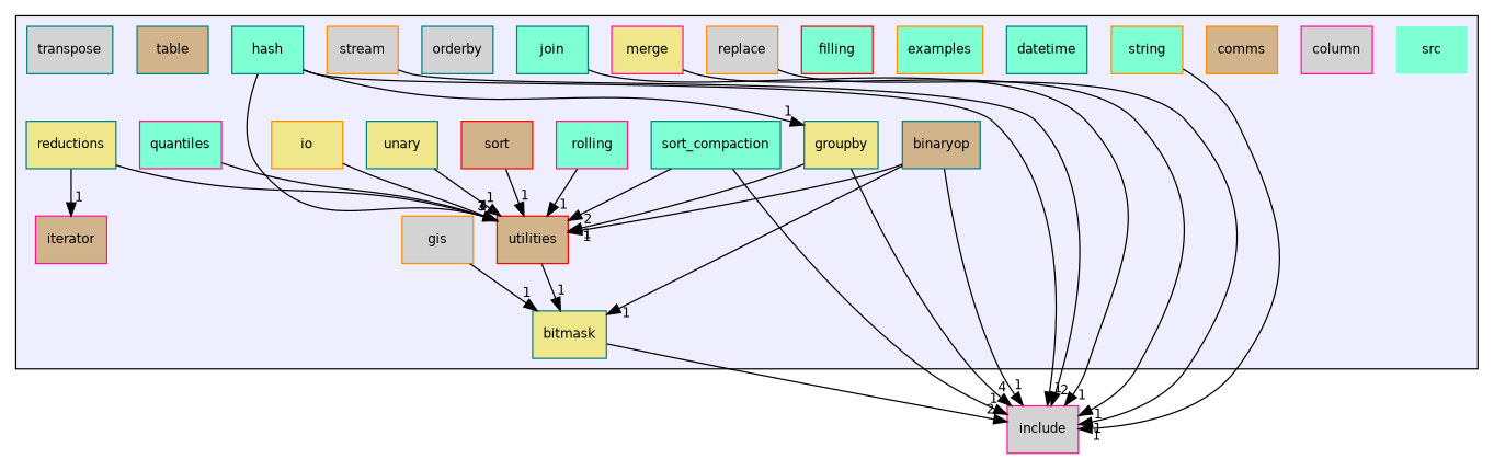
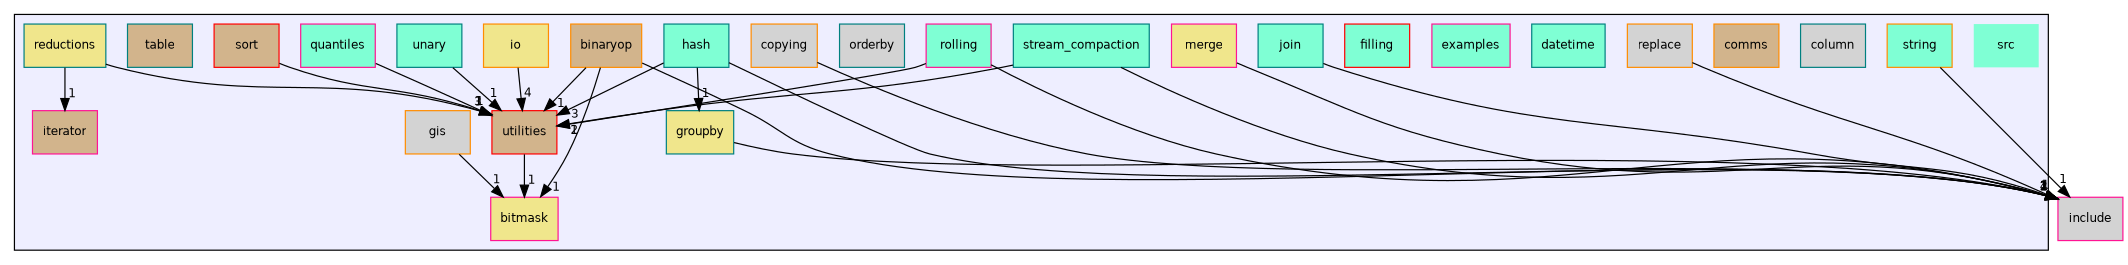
  digraph {
    compound=true
    node [color=teal fillcolor=aquamarine fontname=Helvetica fontsize=10 shape=box style=filled]
    edge [headlabel=1 labeldistance=1.5 labelfontname=Helvetica labelfontsize=10]
    n1 [color=deeppink label=src shape=plaintext]
-   n2 [fillcolor=tan label=binaryop]
-   n3 [fillcolor=khaki label=bitmask]
-   n4 [color=deeppink fillcolor=lightgrey label=column]
+   n2 [color=darkorange fillcolor=tan label=binaryop]
+   n3 [color=deeppink fillcolor=khaki label=bitmask]
+   n4 [fillcolor=lightgrey label=column]
    n5 [color=darkorange fillcolor=tan label=comms]
-   n6 [color=darkorange fillcolor=lightgrey label=stream]
+   n6 [color=darkorange fillcolor=lightgrey label=copying]
    n7 [label=datetime]
-   n8 [color=darkorange label=examples]
+   n8 [color=deeppink label=examples]
    n9 [color=red label=filling]
    n10 [color=darkorange fillcolor=lightgrey label=gis]
    n11 [fillcolor=khaki label=groupby]
    n12 [label=hash]
    n13 [color=darkorange fillcolor=khaki label=io]
    n14 [color=deeppink fillcolor=tan label=iterator]
    n15 [label=join]
    n16 [color=deeppink fillcolor=khaki label=merge]
    n17 [fillcolor=lightgrey label=orderby]
    n18 [color=deeppink label=quantiles]
    n19 [fillcolor=khaki label=reductions]
    n20 [color=darkorange fillcolor=lightgrey label=replace]
    n21 [color=deeppink label=rolling]
    n22 [color=red fillcolor=tan label=sort]
-   n23 [label=sort_compaction]
+   n23 [label=stream_compaction]
    n24 [color=darkorange label=string]
    n25 [fillcolor=tan label=table]
-   n26 [fillcolor=lightgrey label=transpose]
-   n27 [fillcolor=khaki label=unary]
+   n27 [label=unary]
    n28 [color=red fillcolor=tan label=utilities]
    n29 [color=deeppink fillcolor=lightgrey label=include]
    subgraph cluster_1 {
      bgcolor="#eeeeff"
      pencolor=black
      n1
      n2
      n3
      n4
      n5
      n6
      n7
      n8
      n9
      n10
      n11
      n12
      n13
      n14
      n15
      n16
      n17
      n18
      n19
      n20
      n21
      n22
      n23
      n24
      n25
-     n26
      n27
      n28
    }
    n2 -> n3
    n2 -> n28
    n2 -> n29
-   n3 -> n29 [headlabel=2]
+   n21 -> n29 [headlabel=2]
    n6 -> n29 [headlabel=2]
    n10 -> n3
-   n11 -> n28
    n11 -> n29 [headlabel=4]
    n12 -> n11
    n12 -> n28 [headlabel=3]
    n12 -> n29
    n13 -> n28 [headlabel=4]
    n15 -> n29
    n16 -> n29
    n18 -> n28
    n19 -> n14
    n19 -> n28 [headlabel=3]
    n20 -> n29
    n21 -> n28
    n22 -> n28
    n23 -> n28 [headlabel=2]
    n23 -> n29
    n24 -> n29
    n27 -> n28
    n28 -> n3
  }
